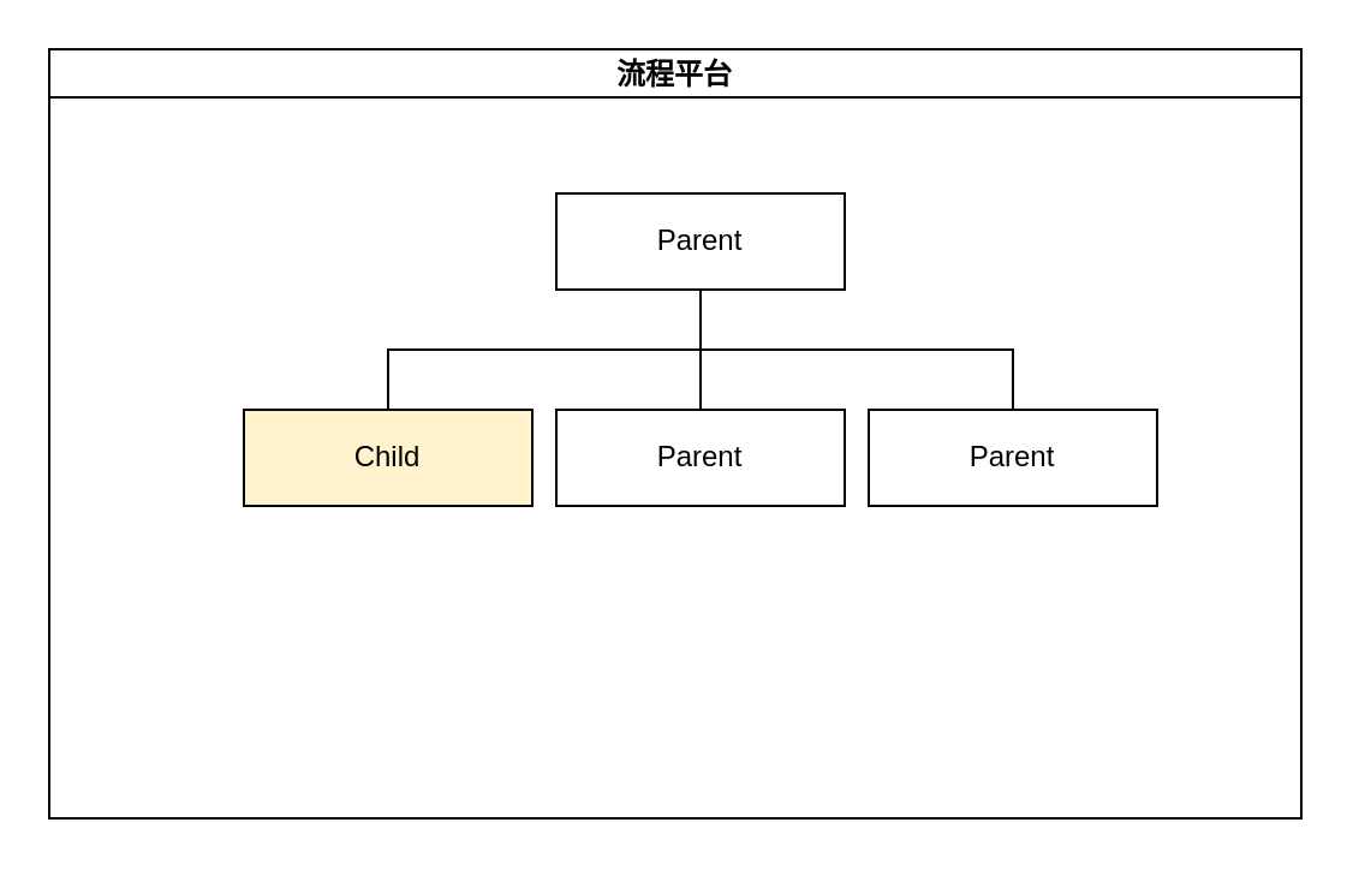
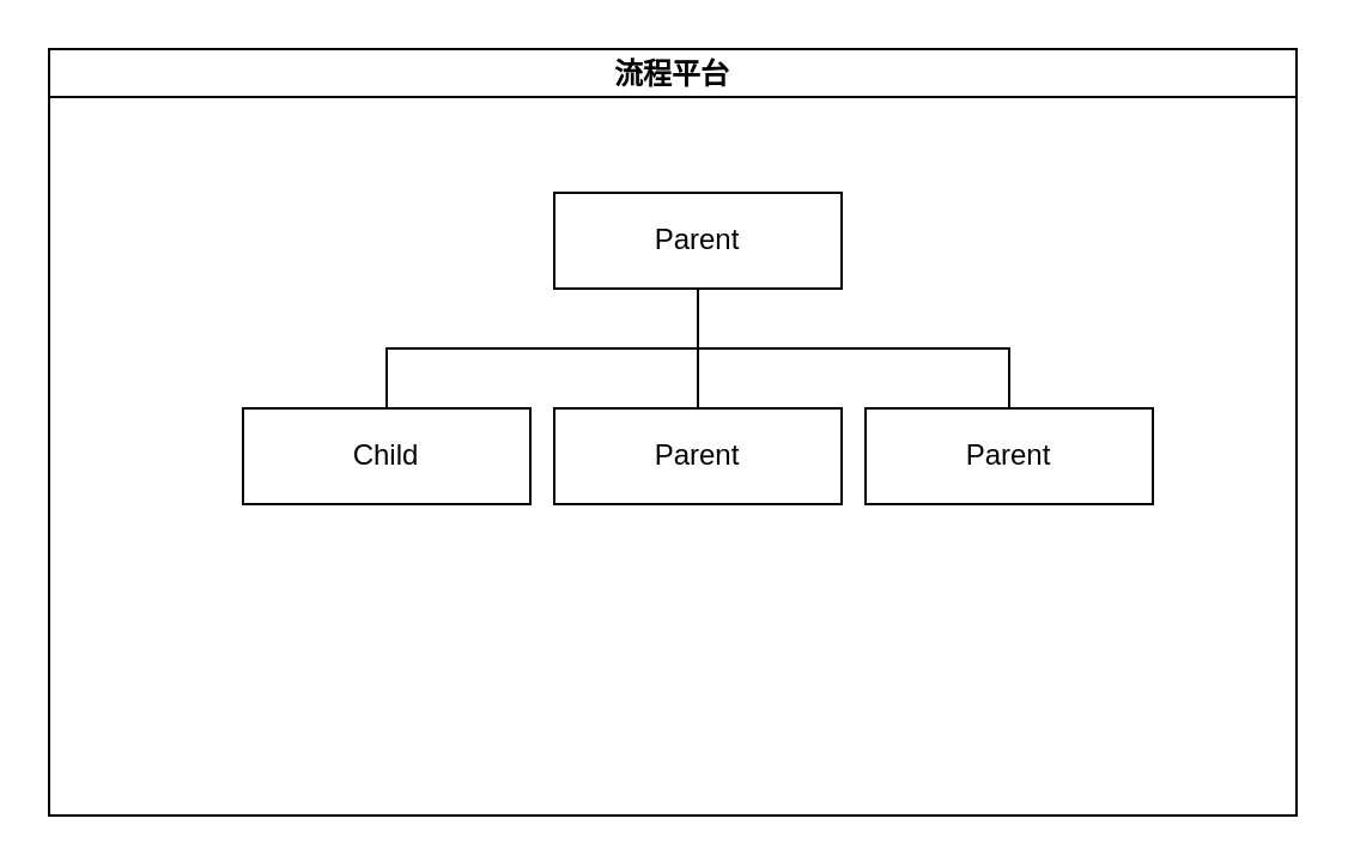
  <mxCell id="0" />
  <mxCell id="1" parent="0" />
  <mxCell id="2" value="流程平台" style="swimlane;startSize=20;horizontal=1;containerType=tree;" vertex="1" parent="1"><mxGeometry x="20" y="20" width="521" height="320" as="geometry" /></mxCell>
  <mxCell id="3" value="" style="edgeStyle=elbowEdgeStyle;elbow=vertical;startArrow=none;endArrow=none;rounded=0;" edge="1" parent="2" source="4" target="5"><mxGeometry relative="1" as="geometry" /></mxCell>
  <mxCell id="4" value="Parent" style="whiteSpace=wrap;html=1;treeFolding=1;treeMoving=1;newEdgeStyle={&quot;edgeStyle&quot;:&quot;elbowEdgeStyle&quot;,&quot;startArrow&quot;:&quot;none&quot;,&quot;endArrow&quot;:&quot;none&quot;};" vertex="1" parent="2"><mxGeometry x="211" y="60" width="120" height="40" as="geometry" /></mxCell>
- <mxCell id="5" value="Child" style="whiteSpace=wrap;html=1;treeFolding=1;treeMoving=1;newEdgeStyle={&quot;edgeStyle&quot;:&quot;elbowEdgeStyle&quot;,&quot;startArrow&quot;:&quot;none&quot;,&quot;endArrow&quot;:&quot;none&quot;};fillColor=#fff2cc;" vertex="1" parent="2"><mxGeometry x="81" y="150" width="120" height="40" as="geometry" /></mxCell>
+ <mxCell id="5" value="Child" style="whiteSpace=wrap;html=1;treeFolding=1;treeMoving=1;newEdgeStyle={&quot;edgeStyle&quot;:&quot;elbowEdgeStyle&quot;,&quot;startArrow&quot;:&quot;none&quot;,&quot;endArrow&quot;:&quot;none&quot;};" vertex="1" parent="2"><mxGeometry x="81" y="150" width="120" height="40" as="geometry" /></mxCell>
  <mxCell id="6" value="" style="edgeStyle=elbowEdgeStyle;rounded=0;orthogonalLoop=1;jettySize=auto;html=1;elbow=vertical;startArrow=none;endArrow=none;" edge="1" source="4" target="7" parent="2"><mxGeometry relative="1" as="geometry" /></mxCell>
  <mxCell id="7" value="Parent" style="whiteSpace=wrap;html=1;treeFolding=1;treeMoving=1;newEdgeStyle={&quot;edgeStyle&quot;:&quot;elbowEdgeStyle&quot;,&quot;startArrow&quot;:&quot;none&quot;,&quot;endArrow&quot;:&quot;none&quot;};" vertex="1" parent="2"><mxGeometry x="211" y="150" width="120" height="40" as="geometry" /></mxCell>
  <mxCell id="8" value="" style="edgeStyle=elbowEdgeStyle;rounded=0;orthogonalLoop=1;jettySize=auto;html=1;elbow=vertical;startArrow=none;endArrow=none;" edge="1" source="4" target="9" parent="2"><mxGeometry relative="1" as="geometry" /></mxCell>
  <mxCell id="9" value="Parent" style="whiteSpace=wrap;html=1;treeFolding=1;treeMoving=1;newEdgeStyle={&quot;edgeStyle&quot;:&quot;elbowEdgeStyle&quot;,&quot;startArrow&quot;:&quot;none&quot;,&quot;endArrow&quot;:&quot;none&quot;};" vertex="1" parent="2"><mxGeometry x="341" y="150" width="120" height="40" as="geometry" /></mxCell>
